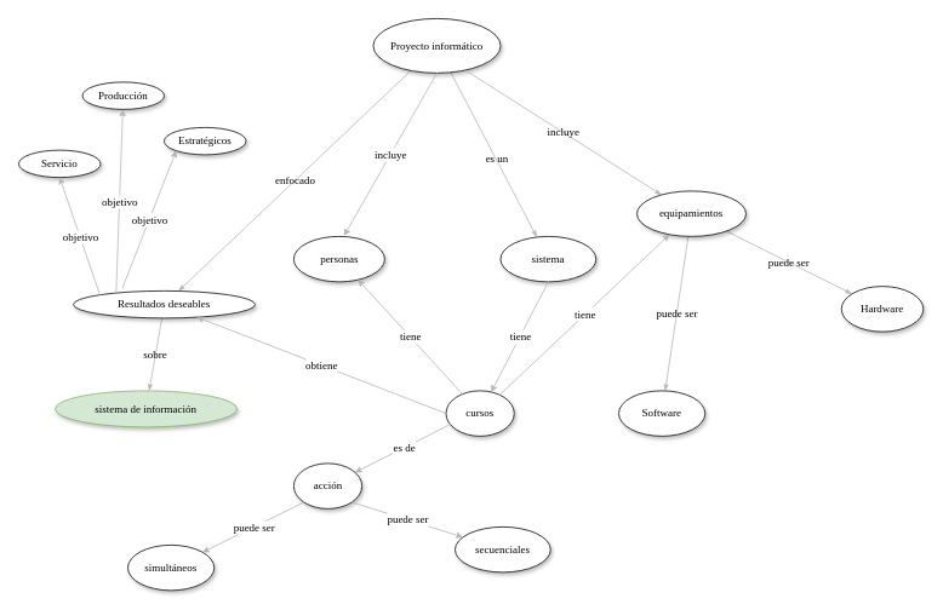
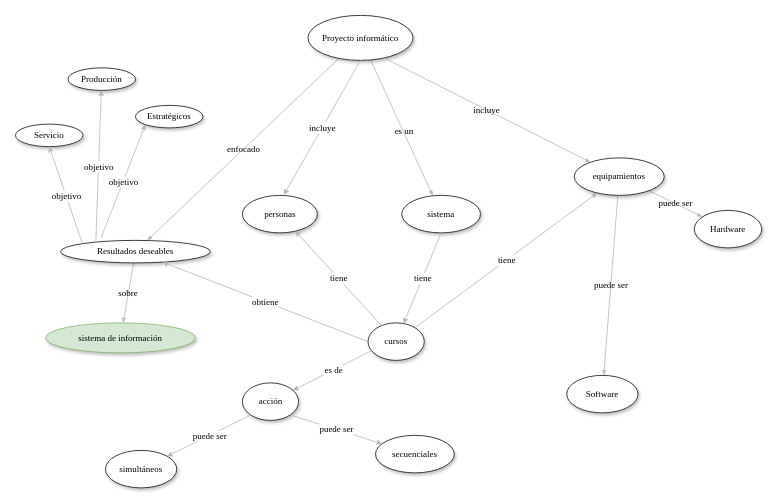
  <mxCell id="0" />
  <mxCell id="1" parent="0" />
  <mxCell id="2" value="es un" style="edgeStyle=none;rounded=1;html=1;labelBackgroundColor=none;startArrow=none;startFill=0;startSize=5;endArrow=classicThin;endFill=1;endSize=5;jettySize=auto;orthogonalLoop=1;strokeColor=#B3B3B3;strokeWidth=1;fontFamily=Verdana;fontSize=12;shadow=0;" parent="1" source="4" target="15" edge="1"><mxGeometry x="0.042" y="1" relative="1" as="geometry"><mxPoint as="offset" /></mxGeometry></mxCell>
  <mxCell id="3" value="enfocado" style="edgeStyle=none;rounded=1;html=1;labelBackgroundColor=none;startArrow=none;startFill=0;startSize=5;endArrow=classicThin;endFill=1;endSize=5;jettySize=auto;orthogonalLoop=1;strokeColor=#B3B3B3;strokeWidth=1;fontFamily=Verdana;fontSize=12" parent="1" source="4" target="9" edge="1"><mxGeometry relative="1" as="geometry" /></mxCell>
  <mxCell id="4" value="Proyecto informático" style="ellipse;whiteSpace=wrap;html=1;rounded=0;shadow=1;comic=0;labelBackgroundColor=none;strokeWidth=1;fontFamily=Verdana;fontSize=12;align=center;" parent="1" vertex="1"><mxGeometry x="410" y="20" width="140" height="60" as="geometry" /></mxCell>
  <mxCell id="5" value="incluye" style="edgeStyle=none;rounded=1;html=1;labelBackgroundColor=none;startArrow=none;startFill=0;startSize=5;endArrow=classicThin;endFill=1;endSize=5;jettySize=auto;orthogonalLoop=1;strokeColor=#B3B3B3;strokeWidth=1;fontFamily=Verdana;fontSize=12;exitX=0.714;exitY=0.935;exitDx=0;exitDy=0;exitPerimeter=0;" parent="1" source="4" target="13" edge="1"><mxGeometry relative="1" as="geometry" /></mxCell>
  <mxCell id="6" value="puede ser" style="edgeStyle=none;rounded=1;html=1;labelBackgroundColor=none;startArrow=none;startFill=0;startSize=5;endArrow=classicThin;endFill=1;endSize=5;jettySize=auto;orthogonalLoop=1;strokeColor=#B3B3B3;strokeWidth=1;fontFamily=Verdana;fontSize=12;" parent="1" source="13" target="11" edge="1"><mxGeometry relative="1" as="geometry" /></mxCell>
  <mxCell id="7" value="&lt;span&gt;personas&lt;/span&gt;" style="ellipse;whiteSpace=wrap;html=1;rounded=0;shadow=1;comic=0;labelBackgroundColor=none;strokeWidth=1;fontFamily=Verdana;fontSize=12;align=center;" parent="1" vertex="1"><mxGeometry x="322.5" y="260" width="100" height="50" as="geometry" /></mxCell>
  <mxCell id="8" value="sobre" style="edgeStyle=none;rounded=1;html=1;labelBackgroundColor=none;startArrow=none;startFill=0;startSize=5;endArrow=classicThin;endFill=1;endSize=5;jettySize=auto;orthogonalLoop=1;strokeColor=#B3B3B3;strokeWidth=1;fontFamily=Verdana;fontSize=12" parent="1" source="9" target="10" edge="1"><mxGeometry relative="1" as="geometry" /></mxCell>
  <mxCell id="9" value="&lt;span&gt;Resultados deseables&lt;/span&gt;" style="ellipse;whiteSpace=wrap;html=1;rounded=0;shadow=1;comic=0;labelBackgroundColor=none;strokeWidth=1;fontFamily=Verdana;fontSize=12;align=center;" parent="1" vertex="1"><mxGeometry x="80" y="320" width="200" height="30" as="geometry" /></mxCell>
  <mxCell id="10" value="&lt;span&gt;sistema de información&lt;/span&gt;" style="ellipse;whiteSpace=wrap;html=1;rounded=0;shadow=1;comic=0;labelBackgroundColor=none;strokeWidth=1;fontFamily=Verdana;fontSize=12;align=center;fillColor=#d5e8d4;strokeColor=#82b366;fillStyle=auto;" parent="1" vertex="1"><mxGeometry x="60" y="430" width="200" height="40" as="geometry" /></mxCell>
- <mxCell id="11" value="&lt;span&gt;Hardware&lt;/span&gt;" style="ellipse;whiteSpace=wrap;html=1;rounded=0;shadow=1;comic=0;labelBackgroundColor=none;strokeWidth=1;fontFamily=Verdana;fontSize=12;align=center;" parent="1" vertex="1"><mxGeometry x="925" y="315" width="90" height="50" as="geometry" /></mxCell>
+ <mxCell id="11" value="&lt;span&gt;Hardware&lt;/span&gt;" style="ellipse;whiteSpace=wrap;html=1;rounded=0;shadow=1;comic=0;labelBackgroundColor=none;strokeWidth=1;fontFamily=Verdana;fontSize=12;align=center;" parent="1" vertex="1"><mxGeometry x="925" y="280" width="90" height="50" as="geometry" /></mxCell>
  <mxCell id="12" value="puede ser" style="edgeStyle=none;rounded=1;html=1;labelBackgroundColor=none;startArrow=none;startFill=0;startSize=5;endArrow=classicThin;endFill=1;endSize=5;jettySize=auto;orthogonalLoop=1;strokeColor=#B3B3B3;strokeWidth=1;fontFamily=Verdana;fontSize=12;" parent="1" source="13" target="14" edge="1"><mxGeometry relative="1" as="geometry" /></mxCell>
- <mxCell id="13" value="&lt;span&gt;equipamientos&lt;/span&gt;" style="ellipse;whiteSpace=wrap;html=1;rounded=0;shadow=1;comic=0;labelBackgroundColor=none;strokeWidth=1;fontFamily=Verdana;fontSize=12;align=center;" parent="1" vertex="1"><mxGeometry x="700" y="210" width="120" height="50" as="geometry" /></mxCell>
- <mxCell id="14" value="Software" style="ellipse;whiteSpace=wrap;html=1;rounded=0;shadow=1;comic=0;labelBackgroundColor=none;strokeWidth=1;fontFamily=Verdana;fontSize=12;align=center;" parent="1" vertex="1"><mxGeometry x="680" y="430" width="95" height="50" as="geometry" /></mxCell>
- <mxCell id="15" value="sistema" style="ellipse;whiteSpace=wrap;html=1;rounded=0;shadow=1;comic=0;labelBackgroundColor=none;strokeWidth=1;fontFamily=Verdana;fontSize=12;align=center;" parent="1" vertex="1"><mxGeometry x="550" y="260" width="105" height="50" as="geometry" /></mxCell>
+ <mxCell id="13" value="&lt;span&gt;equipamientos&lt;/span&gt;" style="ellipse;whiteSpace=wrap;html=1;rounded=0;shadow=1;comic=0;labelBackgroundColor=none;strokeWidth=1;fontFamily=Verdana;fontSize=12;align=center;" parent="1" vertex="1"><mxGeometry x="765" y="210" width="120" height="50" as="geometry" /></mxCell>
+ <mxCell id="14" value="Software" style="ellipse;whiteSpace=wrap;html=1;rounded=0;shadow=1;comic=0;labelBackgroundColor=none;strokeWidth=1;fontFamily=Verdana;fontSize=12;align=center;" parent="1" vertex="1"><mxGeometry x="755" y="500" width="95" height="50" as="geometry" /></mxCell>
+ <mxCell id="15" value="sistema" style="ellipse;whiteSpace=wrap;html=1;rounded=0;shadow=1;comic=0;labelBackgroundColor=none;strokeWidth=1;fontFamily=Verdana;fontSize=12;align=center;" parent="1" vertex="1"><mxGeometry x="535" y="260" width="105" height="50" as="geometry" /></mxCell>
  <mxCell id="16" value="cursos" style="ellipse;whiteSpace=wrap;html=1;rounded=0;shadow=1;comic=0;labelBackgroundColor=none;strokeWidth=1;fontFamily=Verdana;fontSize=12;align=center;fillColor=default;fillStyle=solid;" vertex="1" parent="1"><mxGeometry x="490" y="430" width="75" height="50" as="geometry" /></mxCell>
  <mxCell id="17" value="acción" style="ellipse;whiteSpace=wrap;html=1;rounded=0;shadow=1;comic=0;labelBackgroundColor=none;strokeWidth=1;fontFamily=Verdana;fontSize=12;align=center;" vertex="1" parent="1"><mxGeometry x="322.5" y="510" width="75" height="50" as="geometry" /></mxCell>
  <mxCell id="18" value="simultáneos" style="ellipse;whiteSpace=wrap;html=1;rounded=0;shadow=1;comic=0;labelBackgroundColor=none;strokeWidth=1;fontFamily=Verdana;fontSize=12;align=center;" vertex="1" parent="1"><mxGeometry x="140" y="600" width="95" height="50" as="geometry" /></mxCell>
  <mxCell id="19" value="secuenciales" style="ellipse;whiteSpace=wrap;html=1;rounded=0;shadow=1;comic=0;labelBackgroundColor=none;strokeWidth=1;fontFamily=Verdana;fontSize=12;align=center;" vertex="1" parent="1"><mxGeometry x="500" y="580" width="105" height="50" as="geometry" /></mxCell>
  <mxCell id="20" value="" style="endArrow=classic;html=1;rounded=1;shadow=0;labelBackgroundColor=none;strokeColor=#B3B3B3;strokeWidth=1;fontFamily=Verdana;fontSize=12;fontColor=default;startSize=5;endSize=5;shape=connector;exitX=0.5;exitY=1;exitDx=0;exitDy=0;" edge="1" parent="1" source="15" target="16"><mxGeometry relative="1" as="geometry"><mxPoint x="480" y="440" as="sourcePoint" /><mxPoint x="580" y="440" as="targetPoint" /></mxGeometry></mxCell>
  <mxCell id="21" value="tiene" style="edgeLabel;resizable=0;html=1;align=center;verticalAlign=middle;fillStyle=solid;fontFamily=Verdana;fontSize=12;fontColor=default;fillColor=default;" connectable="0" vertex="1" parent="20"><mxGeometry relative="1" as="geometry" /></mxCell>
  <mxCell id="22" value="" style="endArrow=classic;html=1;rounded=1;shadow=0;labelBackgroundColor=none;strokeColor=#B3B3B3;strokeWidth=1;fontFamily=Verdana;fontSize=12;fontColor=default;startSize=5;endSize=5;shape=connector;exitX=0.079;exitY=0.728;exitDx=0;exitDy=0;exitPerimeter=0;" edge="1" parent="1" source="16" target="17"><mxGeometry relative="1" as="geometry"><mxPoint x="480" y="440" as="sourcePoint" /><mxPoint x="580" y="440" as="targetPoint" /></mxGeometry></mxCell>
  <mxCell id="23" value="es de" style="edgeLabel;resizable=0;html=1;align=center;verticalAlign=middle;fillStyle=solid;fontFamily=Verdana;fontSize=12;fontColor=default;fillColor=default;" connectable="0" vertex="1" parent="22"><mxGeometry relative="1" as="geometry" /></mxCell>
  <mxCell id="24" value="" style="endArrow=classic;html=1;rounded=1;shadow=0;labelBackgroundColor=none;strokeColor=#B3B3B3;strokeWidth=1;fontFamily=Verdana;fontSize=12;fontColor=default;startSize=5;endSize=5;shape=connector;exitX=0;exitY=1;exitDx=0;exitDy=0;" edge="1" parent="1" source="17" target="18"><mxGeometry relative="1" as="geometry"><mxPoint x="480" y="440" as="sourcePoint" /><mxPoint x="580" y="440" as="targetPoint" /></mxGeometry></mxCell>
  <mxCell id="25" value="puede ser" style="edgeLabel;resizable=0;html=1;align=center;verticalAlign=middle;fillStyle=solid;fontFamily=Verdana;fontSize=12;fontColor=default;fillColor=default;" connectable="0" vertex="1" parent="24"><mxGeometry relative="1" as="geometry" /></mxCell>
  <mxCell id="26" value="" style="endArrow=classic;html=1;rounded=1;shadow=0;labelBackgroundColor=none;strokeColor=#B3B3B3;strokeWidth=1;fontFamily=Verdana;fontSize=12;fontColor=default;startSize=5;endSize=5;shape=connector;exitX=1;exitY=1;exitDx=0;exitDy=0;" edge="1" parent="1" source="17" target="19"><mxGeometry relative="1" as="geometry"><mxPoint x="480" y="440" as="sourcePoint" /><mxPoint x="580" y="440" as="targetPoint" /></mxGeometry></mxCell>
  <mxCell id="27" value="puede ser" style="edgeLabel;resizable=0;html=1;align=center;verticalAlign=middle;fillStyle=solid;fontFamily=Verdana;fontSize=12;fontColor=default;fillColor=default;" connectable="0" vertex="1" parent="26"><mxGeometry relative="1" as="geometry" /></mxCell>
  <mxCell id="28" value="i" style="endArrow=classic;html=1;rounded=1;shadow=0;labelBackgroundColor=none;strokeColor=#B3B3B3;strokeWidth=1;fontFamily=Verdana;fontSize=12;fontColor=default;startSize=5;endSize=5;shape=connector;exitX=0.5;exitY=1;exitDx=0;exitDy=0;entryX=0.554;entryY=-0.017;entryDx=0;entryDy=0;entryPerimeter=0;" edge="1" parent="1" source="4" target="7"><mxGeometry relative="1" as="geometry"><mxPoint x="490" y="350" as="sourcePoint" /><mxPoint x="590" y="350" as="targetPoint" /></mxGeometry></mxCell>
  <mxCell id="29" value="incluye" style="edgeLabel;resizable=0;html=1;align=center;verticalAlign=middle;fillStyle=solid;fontFamily=Verdana;fontSize=12;fontColor=default;fillColor=default;" connectable="0" vertex="1" parent="28"><mxGeometry relative="1" as="geometry" /></mxCell>
  <mxCell id="30" value="" style="endArrow=classic;html=1;rounded=1;shadow=0;labelBackgroundColor=none;strokeColor=#B3B3B3;strokeWidth=1;fontFamily=Verdana;fontSize=12;fontColor=default;startSize=5;endSize=5;shape=connector;" edge="1" parent="1" source="16" target="7"><mxGeometry relative="1" as="geometry"><mxPoint x="340" y="370" as="sourcePoint" /><mxPoint x="440" y="370" as="targetPoint" /></mxGeometry></mxCell>
  <mxCell id="31" value="tiene" style="edgeLabel;resizable=0;html=1;align=center;verticalAlign=middle;fillStyle=solid;fontFamily=Verdana;fontSize=12;fontColor=default;fillColor=default;" connectable="0" vertex="1" parent="30"><mxGeometry relative="1" as="geometry" /></mxCell>
  <mxCell id="32" value="ti" style="endArrow=classic;html=1;rounded=1;shadow=0;labelBackgroundColor=none;strokeColor=#B3B3B3;strokeWidth=1;fontFamily=Verdana;fontSize=12;fontColor=default;startSize=5;endSize=5;shape=connector;" edge="1" parent="1" source="16" target="13"><mxGeometry relative="1" as="geometry"><mxPoint x="340" y="410" as="sourcePoint" /><mxPoint x="440" y="410" as="targetPoint" /></mxGeometry></mxCell>
  <mxCell id="33" value="tiene" style="edgeLabel;resizable=0;html=1;align=center;verticalAlign=middle;fillStyle=solid;fontFamily=Verdana;fontSize=12;fontColor=default;fillColor=default;" connectable="0" vertex="1" parent="32"><mxGeometry relative="1" as="geometry" /></mxCell>
  <mxCell id="34" value="o" style="endArrow=classic;html=1;rounded=1;shadow=0;labelBackgroundColor=none;strokeColor=#B3B3B3;strokeWidth=1;fontFamily=Verdana;fontSize=12;fontColor=default;startSize=5;endSize=5;shape=connector;exitX=0;exitY=0.5;exitDx=0;exitDy=0;" edge="1" parent="1" source="16" target="9"><mxGeometry relative="1" as="geometry"><mxPoint x="340" y="370" as="sourcePoint" /><mxPoint x="440" y="370" as="targetPoint" /></mxGeometry></mxCell>
  <mxCell id="35" value="obtiene" style="edgeLabel;resizable=0;html=1;align=center;verticalAlign=middle;fillStyle=solid;fontFamily=Verdana;fontSize=12;fontColor=default;fillColor=default;" connectable="0" vertex="1" parent="34"><mxGeometry relative="1" as="geometry" /></mxCell>
  <mxCell id="36" value="&lt;span&gt;Servicio&lt;/span&gt;" style="ellipse;whiteSpace=wrap;html=1;rounded=0;shadow=1;comic=0;labelBackgroundColor=none;strokeWidth=1;fontFamily=Verdana;fontSize=12;align=center;fillStyle=auto;fontColor=default;fillColor=default;" vertex="1" parent="1"><mxGeometry x="20" y="165" width="90" height="30" as="geometry" /></mxCell>
  <mxCell id="37" value="&lt;span&gt;Producción&lt;/span&gt;" style="ellipse;whiteSpace=wrap;html=1;rounded=0;shadow=1;comic=0;labelBackgroundColor=none;strokeWidth=1;fontFamily=Verdana;fontSize=12;align=center;fillStyle=auto;fontColor=default;fillColor=default;" vertex="1" parent="1"><mxGeometry x="90" y="90" width="90" height="30" as="geometry" /></mxCell>
  <mxCell id="38" value="&lt;span&gt;Estratégicos&lt;/span&gt;" style="ellipse;whiteSpace=wrap;html=1;rounded=0;shadow=1;comic=0;labelBackgroundColor=none;strokeWidth=1;fontFamily=Verdana;fontSize=12;align=center;fillStyle=auto;fontColor=default;fillColor=default;" vertex="1" parent="1"><mxGeometry x="180" y="140" width="90" height="30" as="geometry" /></mxCell>
  <mxCell id="39" value="" style="endArrow=classic;html=1;rounded=1;shadow=0;labelBackgroundColor=none;strokeColor=#B3B3B3;strokeWidth=1;fontFamily=Verdana;fontSize=12;fontColor=default;startSize=5;endSize=5;shape=connector;exitX=0;exitY=0;exitDx=0;exitDy=0;entryX=0.5;entryY=1;entryDx=0;entryDy=0;" edge="1" parent="1" source="9" target="36"><mxGeometry relative="1" as="geometry"><mxPoint x="220" y="380" as="sourcePoint" /><mxPoint x="320" y="380" as="targetPoint" /></mxGeometry></mxCell>
  <mxCell id="40" value="objetivo" style="edgeLabel;resizable=0;html=1;align=center;verticalAlign=middle;fillStyle=auto;fontFamily=Verdana;fontSize=12;fontColor=default;fillColor=default;" connectable="0" vertex="1" parent="39"><mxGeometry relative="1" as="geometry" /></mxCell>
  <mxCell id="41" value="" style="endArrow=classic;html=1;rounded=1;shadow=0;labelBackgroundColor=none;strokeColor=#B3B3B3;strokeWidth=1;fontFamily=Verdana;fontSize=12;fontColor=default;startSize=5;endSize=5;shape=connector;exitX=0.235;exitY=0.1;exitDx=0;exitDy=0;exitPerimeter=0;" edge="1" parent="1" source="9" target="37"><mxGeometry relative="1" as="geometry"><mxPoint x="89.289" y="274.393" as="sourcePoint" /><mxPoint x="75" y="205" as="targetPoint" /></mxGeometry></mxCell>
  <mxCell id="42" value="objetivo" style="edgeLabel;resizable=0;html=1;align=center;verticalAlign=middle;fillStyle=auto;fontFamily=Verdana;fontSize=12;fontColor=default;fillColor=default;" connectable="0" vertex="1" parent="41"><mxGeometry relative="1" as="geometry" /></mxCell>
  <mxCell id="43" value="" style="endArrow=classic;html=1;rounded=1;shadow=0;labelBackgroundColor=none;strokeColor=#B3B3B3;strokeWidth=1;fontFamily=Verdana;fontSize=12;fontColor=default;startSize=5;endSize=5;shape=connector;exitX=0.27;exitY=-0.1;exitDx=0;exitDy=0;entryX=0;entryY=1;entryDx=0;entryDy=0;exitPerimeter=0;" edge="1" parent="1" source="9" target="38"><mxGeometry relative="1" as="geometry"><mxPoint x="89.289" y="274.393" as="sourcePoint" /><mxPoint x="75" y="205" as="targetPoint" /></mxGeometry></mxCell>
  <mxCell id="44" value="objetivo" style="edgeLabel;resizable=0;html=1;align=center;verticalAlign=middle;fillStyle=auto;fontFamily=Verdana;fontSize=12;fontColor=default;fillColor=default;" connectable="0" vertex="1" parent="43"><mxGeometry relative="1" as="geometry" /></mxCell>
